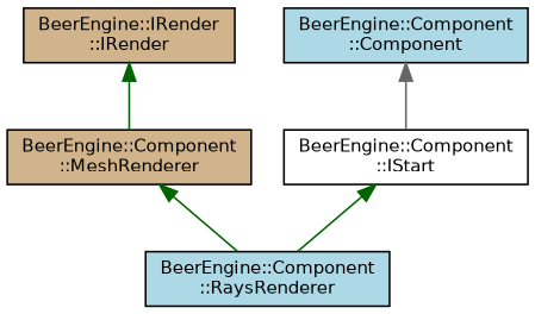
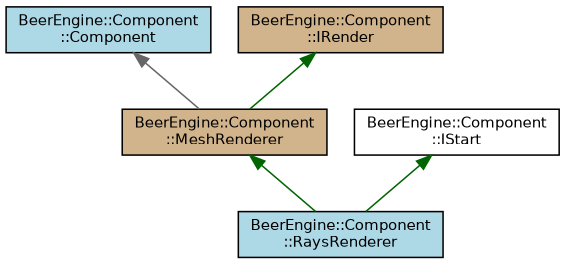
  digraph {
    node [color=black fillcolor=lightblue fontname=Helvetica fontsize=10 shape=record style=filled]
    edge [color=darkgreen dir=back fontname=Helvetica fontsize=10 labelfontname=Helvetica labelfontsize=10 style=solid]
    n1 [fontcolor=black height=0.2 label="BeerEngine::Component\l::RaysRenderer" width=0.4]
    n2 [fillcolor=tan height=0.2 label="BeerEngine::Component\l::MeshRenderer" width=0.4]
    n3 [height=0.2 label="BeerEngine::Component\l::Component" width=0.4]
-   n4 [fillcolor=tan height=0.2 label="BeerEngine::IRender\l::IRender" width=0.4]
+   n4 [fillcolor=tan height=0.2 label="BeerEngine::Component\l::IRender" width=0.4]
    n5 [fillcolor=white height=0.2 label="BeerEngine::Component\l::IStart" width=0.4]
    n2 -> n1
-   n3 -> n5 [color=gray40]
+   n3 -> n2 [color=gray40]
    n4 -> n2
    n5 -> n1
  }
